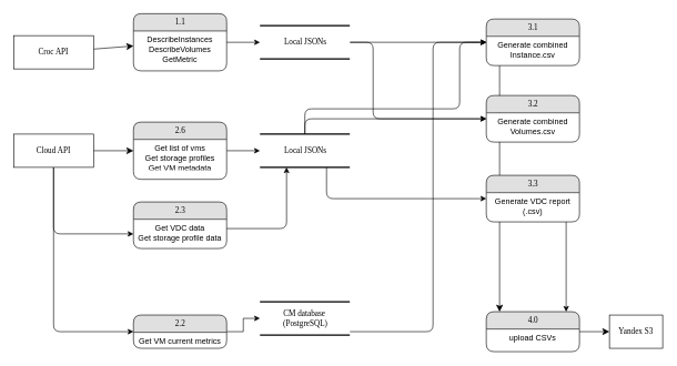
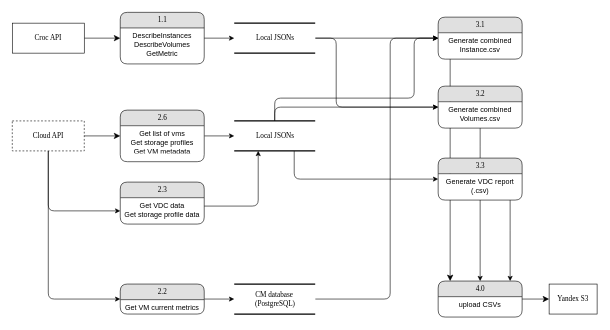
  <mxCell id="0" />
  <mxCell id="1" parent="0" />
  <mxCell id="2" style="edgeStyle=orthogonalEdgeStyle;rounded=1;orthogonalLoop=1;jettySize=auto;html=1;curved=0;" edge="1" parent="1" source="4" target="40"><mxGeometry relative="1" as="geometry"><Array as="points"><mxPoint x="560" y="63" /><mxPoint x="560" y="178" /></Array></mxGeometry></mxCell>
  <mxCell id="3" style="edgeStyle=orthogonalEdgeStyle;rounded=1;orthogonalLoop=1;jettySize=auto;html=1;curved=0;" edge="1" parent="1" source="4" target="13"><mxGeometry relative="1" as="geometry" /></mxCell>
  <mxCell id="4" value="Local JSONs" style="html=1;rounded=0;shadow=0;comic=0;labelBackgroundColor=none;strokeWidth=2;fontFamily=Verdana;fontSize=12;align=center;shape=mxgraph.ios7ui.horLines;" parent="1" vertex="1"><mxGeometry x="390" y="38" width="135" height="50" as="geometry" /></mxCell>
  <mxCell id="5" style="edgeStyle=orthogonalEdgeStyle;rounded=1;orthogonalLoop=1;jettySize=auto;html=1;curved=0;" edge="1" parent="1" source="6" target="13"><mxGeometry relative="1" as="geometry"><Array as="points"><mxPoint x="650" y="498" /><mxPoint x="650" y="63" /></Array></mxGeometry></mxCell>
- <mxCell id="6" value="CM database&amp;nbsp;&lt;div&gt;(PostgreSQL)&lt;/div&gt;" style="html=1;rounded=0;shadow=0;comic=0;labelBackgroundColor=none;strokeWidth=2;fontFamily=Verdana;fontSize=12;align=center;shape=mxgraph.ios7ui.horLines;" parent="1" vertex="1"><mxGeometry x="390" y="453" width="135" height="50" as="geometry" /></mxCell>
+ <mxCell id="6" value="CM database&amp;nbsp;&lt;div&gt;(PostgreSQL)&lt;/div&gt;" style="html=1;rounded=0;shadow=0;comic=0;labelBackgroundColor=none;strokeWidth=2;fontFamily=Verdana;fontSize=12;align=center;shape=mxgraph.ios7ui.horLines;" parent="1" vertex="1"><mxGeometry x="390" y="473" width="135" height="50" as="geometry" /></mxCell>
  <mxCell id="7" style="edgeStyle=none;html=1;labelBackgroundColor=none;startFill=0;startSize=8;endFill=1;endSize=8;fontFamily=Verdana;fontSize=12;" parent="1" source="8" target="9" edge="1"><mxGeometry relative="1" as="geometry" /></mxCell>
- <mxCell id="8" value="Croc API" style="whiteSpace=wrap;html=1;rounded=0;shadow=0;comic=0;labelBackgroundColor=none;strokeWidth=1;fontFamily=Verdana;fontSize=12;align=center;" parent="1" vertex="1"><mxGeometry x="20" y="53" width="120" height="50" as="geometry" /></mxCell>
+ <mxCell id="8" value="Croc API" style="whiteSpace=wrap;html=1;rounded=0;shadow=0;comic=0;labelBackgroundColor=none;strokeWidth=1;fontFamily=Verdana;fontSize=12;align=center;" parent="1" vertex="1"><mxGeometry x="20" y="38" width="120" height="50" as="geometry" /></mxCell>
  <mxCell id="9" value="1.1" style="swimlane;html=1;fontStyle=0;childLayout=stackLayout;horizontal=1;startSize=26;fillColor=#e0e0e0;horizontalStack=0;resizeParent=1;resizeLast=0;collapsible=1;marginBottom=0;swimlaneFillColor=#ffffff;align=center;rounded=1;shadow=0;comic=0;labelBackgroundColor=none;strokeWidth=1;fontFamily=Verdana;fontSize=12" parent="1" vertex="1"><mxGeometry x="200" y="20" width="140" height="86" as="geometry" /></mxCell>
  <mxCell id="10" value="DescribeInstances&lt;div&gt;DescribeVolumes&lt;/div&gt;&lt;div&gt;GetMetric&lt;/div&gt;" style="text;html=1;strokeColor=none;fillColor=none;spacingLeft=4;spacingRight=4;whiteSpace=wrap;overflow=hidden;rotatable=0;points=[[0,0.5],[1,0.5]];portConstraint=eastwest;align=center;" parent="9" vertex="1"><mxGeometry y="26" width="140" height="54" as="geometry" /></mxCell>
  <mxCell id="11" value="4.0" style="swimlane;html=1;fontStyle=0;childLayout=stackLayout;horizontal=1;startSize=26;fillColor=#e0e0e0;horizontalStack=0;resizeParent=1;resizeLast=0;collapsible=1;marginBottom=0;swimlaneFillColor=#ffffff;align=center;rounded=1;shadow=0;comic=0;labelBackgroundColor=none;strokeWidth=1;fontFamily=Verdana;fontSize=12" parent="1" vertex="1"><mxGeometry x="730" y="468" width="140" height="60" as="geometry"><mxRectangle x="250" y="153" width="60" height="30" as="alternateBounds" /></mxGeometry></mxCell>
  <mxCell id="12" value="upload CSVs" style="text;html=1;strokeColor=none;fillColor=none;spacingLeft=4;spacingRight=4;whiteSpace=wrap;overflow=hidden;rotatable=0;points=[[0,0.5],[1,0.5]];portConstraint=eastwest;align=center;" parent="11" vertex="1"><mxGeometry y="26" width="140" height="34" as="geometry" /></mxCell>
  <mxCell id="13" value="3.1" style="swimlane;html=1;fontStyle=0;childLayout=stackLayout;horizontal=1;startSize=26;fillColor=#e0e0e0;horizontalStack=0;resizeParent=1;resizeLast=0;collapsible=1;marginBottom=0;swimlaneFillColor=#ffffff;align=center;rounded=1;shadow=0;comic=0;labelBackgroundColor=none;strokeWidth=1;fontFamily=Verdana;fontSize=12" parent="1" vertex="1"><mxGeometry x="730" y="28" width="140" height="70" as="geometry" /></mxCell>
  <mxCell id="14" value="Generate combined Instance.csv" style="text;html=1;strokeColor=none;fillColor=none;spacingLeft=4;spacingRight=4;whiteSpace=wrap;overflow=hidden;rotatable=0;points=[[0,0.5],[1,0.5]];portConstraint=eastwest;align=center;" parent="13" vertex="1"><mxGeometry y="26" width="140" height="40" as="geometry" /></mxCell>
  <mxCell id="15" style="edgeStyle=none;html=1;labelBackgroundColor=none;startFill=0;startSize=8;endFill=1;endSize=8;fontFamily=Verdana;fontSize=12;" parent="1" source="11" target="17" edge="1"><mxGeometry relative="1" as="geometry"><mxPoint x="467.196" y="660" as="sourcePoint" /></mxGeometry></mxCell>
  <mxCell id="16" style="edgeStyle=orthogonalEdgeStyle;rounded=1;orthogonalLoop=1;jettySize=auto;html=1;curved=0;" edge="1" parent="1" source="20" target="40"><mxGeometry relative="1" as="geometry"><Array as="points"><mxPoint x="458" y="178" /></Array></mxGeometry></mxCell>
  <mxCell id="17" value="Yandex S3" style="whiteSpace=wrap;html=1;rounded=0;shadow=0;comic=0;labelBackgroundColor=none;strokeWidth=1;fontFamily=Verdana;fontSize=12;align=center;" parent="1" vertex="1"><mxGeometry x="915" y="473" width="80" height="50" as="geometry" /></mxCell>
  <mxCell id="18" style="edgeStyle=orthogonalEdgeStyle;rounded=1;orthogonalLoop=1;jettySize=auto;html=1;curved=0;" edge="1" parent="1" source="20" target="13"><mxGeometry relative="1" as="geometry"><Array as="points"><mxPoint x="458" y="163" /><mxPoint x="690" y="163" /><mxPoint x="690" y="63" /></Array></mxGeometry></mxCell>
  <mxCell id="19" style="edgeStyle=orthogonalEdgeStyle;rounded=1;orthogonalLoop=1;jettySize=auto;html=1;curved=0;" edge="1" parent="1" source="20" target="37"><mxGeometry relative="1" as="geometry"><Array as="points"><mxPoint x="490" y="298" /></Array></mxGeometry></mxCell>
  <mxCell id="20" value="Local JSONs" style="html=1;rounded=0;shadow=0;comic=0;labelBackgroundColor=none;strokeWidth=2;fontFamily=Verdana;fontSize=12;align=center;shape=mxgraph.ios7ui.horLines;" vertex="1" parent="1"><mxGeometry x="390" y="201" width="135" height="50" as="geometry" /></mxCell>
  <mxCell id="21" style="edgeStyle=orthogonalEdgeStyle;rounded=1;orthogonalLoop=1;jettySize=auto;html=1;entryX=0;entryY=0.5;entryDx=0;entryDy=0;curved=0;" edge="1" parent="1" source="23" target="33"><mxGeometry relative="1" as="geometry" /></mxCell>
  <mxCell id="22" style="edgeStyle=orthogonalEdgeStyle;rounded=1;orthogonalLoop=1;jettySize=auto;html=1;curved=0;" edge="1" parent="1" source="23" target="27"><mxGeometry relative="1" as="geometry"><Array as="points"><mxPoint x="80" y="498" /></Array></mxGeometry></mxCell>
- <mxCell id="23" value="Cloud API" style="whiteSpace=wrap;html=1;rounded=0;shadow=0;comic=0;labelBackgroundColor=none;strokeWidth=1;fontFamily=Verdana;fontSize=12;align=center;" vertex="1" parent="1"><mxGeometry x="20" y="201" width="120" height="50" as="geometry" /></mxCell>
+ <mxCell id="23" value="Cloud API" style="whiteSpace=wrap;html=1;rounded=0;shadow=0;comic=0;labelBackgroundColor=none;strokeWidth=1;fontFamily=Verdana;fontSize=12;align=center;dashed=1;" vertex="1" parent="1"><mxGeometry x="20" y="201" width="120" height="50" as="geometry" /></mxCell>
+ <mxCell id="24" style="edgeStyle=orthogonalEdgeStyle;rounded=0;orthogonalLoop=1;jettySize=auto;html=1;" edge="1" parent="1" source="40" target="11"><mxGeometry relative="1" as="geometry"><Array as="points"><mxPoint x="800" y="243" /><mxPoint x="800" y="243" /></Array></mxGeometry></mxCell>
  <mxCell id="25" style="edgeStyle=orthogonalEdgeStyle;html=1;labelBackgroundColor=none;startFill=0;startSize=8;endFill=1;endSize=8;fontFamily=Verdana;fontSize=12;" edge="1" parent="1" source="13" target="11"><mxGeometry relative="1" as="geometry"><Array as="points"><mxPoint x="750" y="183" /><mxPoint x="750" y="183" /></Array><mxPoint x="560" y="480" as="sourcePoint" /><mxPoint x="843" y="505" as="targetPoint" /></mxGeometry></mxCell>
  <mxCell id="26" style="edgeStyle=orthogonalEdgeStyle;rounded=0;orthogonalLoop=1;jettySize=auto;html=1;" edge="1" parent="1" source="27" target="6"><mxGeometry relative="1" as="geometry" /></mxCell>
  <mxCell id="27" value="2.2" style="swimlane;html=1;fontStyle=0;childLayout=stackLayout;horizontal=1;startSize=26;fillColor=#e0e0e0;horizontalStack=0;resizeParent=1;resizeLast=0;collapsible=1;marginBottom=0;swimlaneFillColor=#ffffff;align=center;rounded=1;shadow=0;comic=0;labelBackgroundColor=none;strokeWidth=1;fontFamily=Verdana;fontSize=12" vertex="1" parent="1"><mxGeometry x="200" y="473" width="140" height="50" as="geometry" /></mxCell>
  <mxCell id="28" value="Get VM current metrics" style="text;html=1;strokeColor=none;fillColor=none;spacingLeft=4;spacingRight=4;whiteSpace=wrap;overflow=hidden;rotatable=0;points=[[0,0.5],[1,0.5]];portConstraint=eastwest;align=center;" vertex="1" parent="27"><mxGeometry y="26" width="140" height="24" as="geometry" /></mxCell>
  <mxCell id="29" style="edgeStyle=orthogonalEdgeStyle;rounded=0;orthogonalLoop=1;jettySize=auto;html=1;" edge="1" parent="1" source="30" target="20"><mxGeometry relative="1" as="geometry" /></mxCell>
  <mxCell id="30" value="2.6" style="swimlane;html=1;fontStyle=0;childLayout=stackLayout;horizontal=1;startSize=26;fillColor=#e0e0e0;horizontalStack=0;resizeParent=1;resizeLast=0;collapsible=1;marginBottom=0;swimlaneFillColor=#ffffff;align=center;rounded=1;shadow=0;comic=0;labelBackgroundColor=none;strokeWidth=1;fontFamily=Verdana;fontSize=12" vertex="1" parent="1"><mxGeometry x="200" y="183" width="140" height="86" as="geometry" /></mxCell>
  <mxCell id="31" value="Get list of vms&lt;div&gt;Get storage profiles&lt;/div&gt;&lt;div&gt;Get VM metadata&lt;/div&gt;" style="text;html=1;strokeColor=none;fillColor=none;spacingLeft=4;spacingRight=4;whiteSpace=wrap;overflow=hidden;rotatable=0;points=[[0,0.5],[1,0.5]];portConstraint=eastwest;align=center;" vertex="1" parent="30"><mxGeometry y="26" width="140" height="44" as="geometry" /></mxCell>
  <mxCell id="32" value="2.3" style="swimlane;html=1;fontStyle=0;childLayout=stackLayout;horizontal=1;startSize=26;fillColor=#e0e0e0;horizontalStack=0;resizeParent=1;resizeLast=0;collapsible=1;marginBottom=0;swimlaneFillColor=#ffffff;align=center;rounded=1;shadow=0;comic=0;labelBackgroundColor=none;strokeWidth=1;fontFamily=Verdana;fontSize=12" vertex="1" parent="1"><mxGeometry x="200" y="303" width="140" height="70" as="geometry" /></mxCell>
  <mxCell id="33" value="&lt;div&gt;Get VDC data&lt;/div&gt;&lt;div&gt;Get storage profile data&lt;/div&gt;" style="text;html=1;strokeColor=none;fillColor=none;spacingLeft=4;spacingRight=4;whiteSpace=wrap;overflow=hidden;rotatable=0;points=[[0,0.5],[1,0.5]];portConstraint=eastwest;align=center;" vertex="1" parent="32"><mxGeometry y="26" width="140" height="44" as="geometry" /></mxCell>
  <mxCell id="34" style="edgeStyle=none;html=1;labelBackgroundColor=none;startFill=0;startSize=8;endFill=1;endSize=8;fontFamily=Verdana;fontSize=12;exitX=1;exitY=0.5;exitDx=0;exitDy=0;" edge="1" parent="1" source="23" target="30"><mxGeometry relative="1" as="geometry"><mxPoint x="110" y="225.47" as="sourcePoint" /><mxPoint x="200" y="226.47" as="targetPoint" /></mxGeometry></mxCell>
  <mxCell id="35" style="edgeStyle=orthogonalEdgeStyle;rounded=1;orthogonalLoop=1;jettySize=auto;html=1;curved=0;" edge="1" parent="1" source="33" target="20"><mxGeometry relative="1" as="geometry"><Array as="points"><mxPoint x="430" y="343" /></Array></mxGeometry></mxCell>
  <mxCell id="36" style="edgeStyle=orthogonalEdgeStyle;rounded=1;orthogonalLoop=1;jettySize=auto;html=1;curved=0;" edge="1" parent="1" source="37" target="11"><mxGeometry relative="1" as="geometry"><Array as="points"><mxPoint x="850" y="393" /><mxPoint x="850" y="393" /></Array></mxGeometry></mxCell>
  <mxCell id="37" value="3.3" style="swimlane;html=1;fontStyle=0;childLayout=stackLayout;horizontal=1;startSize=26;fillColor=#e0e0e0;horizontalStack=0;resizeParent=1;resizeLast=0;collapsible=1;marginBottom=0;swimlaneFillColor=#ffffff;align=center;rounded=1;shadow=0;comic=0;labelBackgroundColor=none;strokeWidth=1;fontFamily=Verdana;fontSize=12" vertex="1" parent="1"><mxGeometry x="730" y="263" width="140" height="70" as="geometry" /></mxCell>
  <mxCell id="38" value="Generate VDC report (.csv)" style="text;html=1;strokeColor=none;fillColor=none;spacingLeft=4;spacingRight=4;whiteSpace=wrap;overflow=hidden;rotatable=0;points=[[0,0.5],[1,0.5]];portConstraint=eastwest;align=center;" vertex="1" parent="37"><mxGeometry y="26" width="140" height="40" as="geometry" /></mxCell>
  <mxCell id="39" style="edgeStyle=orthogonalEdgeStyle;rounded=0;orthogonalLoop=1;jettySize=auto;html=1;" edge="1" parent="1" source="9" target="4"><mxGeometry relative="1" as="geometry" /></mxCell>
  <mxCell id="40" value="3.2" style="swimlane;html=1;fontStyle=0;childLayout=stackLayout;horizontal=1;startSize=26;fillColor=#e0e0e0;horizontalStack=0;resizeParent=1;resizeLast=0;collapsible=1;marginBottom=0;swimlaneFillColor=#ffffff;align=center;rounded=1;shadow=0;comic=0;labelBackgroundColor=none;strokeWidth=1;fontFamily=Verdana;fontSize=12" vertex="1" parent="1"><mxGeometry x="730" y="143" width="140" height="70" as="geometry" /></mxCell>
  <mxCell id="41" value="Generate combined Volumes.csv" style="text;html=1;strokeColor=none;fillColor=none;spacingLeft=4;spacingRight=4;whiteSpace=wrap;overflow=hidden;rotatable=0;points=[[0,0.5],[1,0.5]];portConstraint=eastwest;align=center;" vertex="1" parent="40"><mxGeometry y="26" width="140" height="44" as="geometry" /></mxCell>
